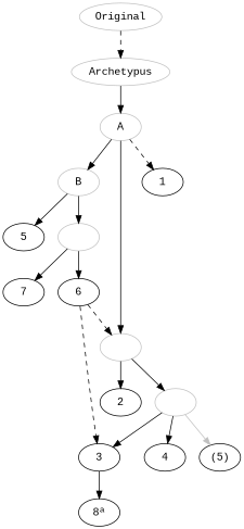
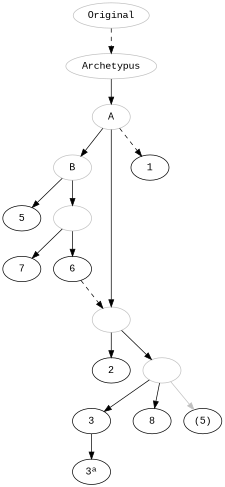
  digraph {
    fontname="Liberation Mono"
    node [fontname="Liberation Mono"]
    edge [fontname="Liberation Mono"]
    Original [color=grey]
    Archetypus [color=grey]
    A [color=grey]
    B [color=grey]
    n5 [color=grey label=" "]
    1
    n7 [color=grey label=" "]
    5
    n9 [color=grey label=" "]
    2
    6
    7
    n13 [label="(5)"]
-   n14 [label="8ª"]
+   n14 [label="3ª"]
    3
-   4
+   4 [label=8]
    Original -> Archetypus [style=dashed]
    Archetypus -> A
    A -> B
    A -> n5
    A -> 1 [style=dashed]
    B -> n7
    B -> 5
    n5 -> n9
    n5 -> 2
    n7 -> 6
    n7 -> 7
    n9 -> n13 [color=grey]
    n9 -> 3
    n9 -> 4
    6 -> n5 [style=dashed]
-   6 -> 3 [style=dashed]
    3 -> n14
  }
